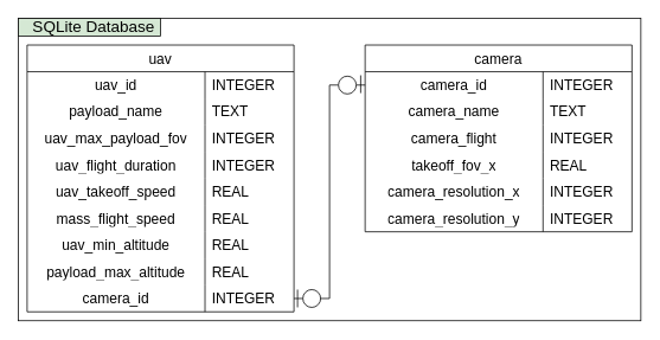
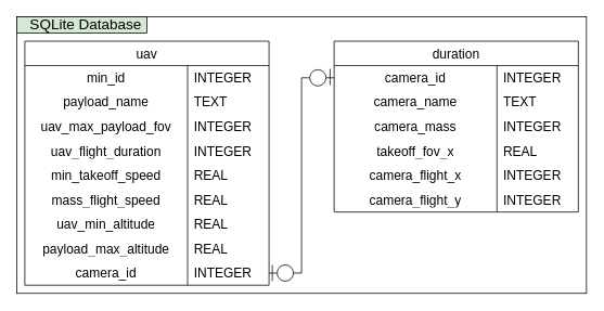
  <mxCell id="0" />
  <mxCell id="1" parent="0" />
  <mxCell id="2" value="" style="rounded=0;whiteSpace=wrap;html=1;" parent="1" vertex="1"><mxGeometry width="700" height="340" as="geometry" x="20" y="20" /></mxCell>
  <mxCell id="3" value="uav" style="shape=table;startSize=30;container=1;collapsible=0;childLayout=tableLayout;fixedRows=1;rowLines=0;fontStyle=0;strokeColor=default;fontSize=16;" parent="1" vertex="1"><mxGeometry x="30" y="50" width="300" height="300" as="geometry" /></mxCell>
  <mxCell id="4" value="" style="shape=tableRow;horizontal=0;startSize=0;swimlaneHead=0;swimlaneBody=0;top=0;left=0;bottom=0;right=0;collapsible=0;dropTarget=0;fillColor=none;points=[[0,0.5],[1,0.5]];portConstraint=eastwest;strokeColor=inherit;fontSize=16;" parent="3" vertex="1"><mxGeometry y="30" width="300" height="30" as="geometry" /></mxCell>
- <mxCell id="5" value="uav_id" style="shape=partialRectangle;html=1;whiteSpace=wrap;connectable=0;fillColor=none;top=0;left=0;bottom=0;right=0;overflow=hidden;pointerEvents=1;strokeColor=inherit;fontSize=16;" parent="4" vertex="1"><mxGeometry width="200" height="30" as="geometry"><mxRectangle width="200" height="30" as="alternateBounds" /></mxGeometry></mxCell>
+ <mxCell id="5" value="min_id" style="shape=partialRectangle;html=1;whiteSpace=wrap;connectable=0;fillColor=none;top=0;left=0;bottom=0;right=0;overflow=hidden;pointerEvents=1;strokeColor=inherit;fontSize=16;" parent="4" vertex="1"><mxGeometry width="200" height="30" as="geometry"><mxRectangle width="200" height="30" as="alternateBounds" /></mxGeometry></mxCell>
  <mxCell id="6" value="INTEGER" style="shape=partialRectangle;html=1;whiteSpace=wrap;connectable=0;fillColor=none;top=0;left=0;bottom=0;right=0;align=left;spacingLeft=6;overflow=hidden;strokeColor=inherit;fontSize=16;" parent="4" vertex="1"><mxGeometry x="200" width="100" height="30" as="geometry"><mxRectangle width="100" height="30" as="alternateBounds" /></mxGeometry></mxCell>
  <mxCell id="7" value="" style="shape=tableRow;horizontal=0;startSize=0;swimlaneHead=0;swimlaneBody=0;top=0;left=0;bottom=0;right=0;collapsible=0;dropTarget=0;fillColor=none;points=[[0,0.5],[1,0.5]];portConstraint=eastwest;strokeColor=inherit;fontSize=16;" parent="3" vertex="1"><mxGeometry y="60" width="300" height="30" as="geometry" /></mxCell>
  <mxCell id="8" value="payload_name" style="shape=partialRectangle;html=1;whiteSpace=wrap;connectable=0;fillColor=none;top=0;left=0;bottom=0;right=0;overflow=hidden;strokeColor=inherit;fontSize=16;align=center;" parent="7" vertex="1"><mxGeometry width="200" height="30" as="geometry"><mxRectangle width="200" height="30" as="alternateBounds" /></mxGeometry></mxCell>
  <mxCell id="9" value="TEXT" style="shape=partialRectangle;html=1;whiteSpace=wrap;connectable=0;fillColor=none;top=0;left=0;bottom=0;right=0;align=left;spacingLeft=6;overflow=hidden;strokeColor=inherit;fontSize=16;" parent="7" vertex="1"><mxGeometry x="200" width="100" height="30" as="geometry"><mxRectangle width="100" height="30" as="alternateBounds" /></mxGeometry></mxCell>
  <mxCell id="10" value="" style="shape=tableRow;horizontal=0;startSize=0;swimlaneHead=0;swimlaneBody=0;top=0;left=0;bottom=0;right=0;collapsible=0;dropTarget=0;fillColor=none;points=[[0,0.5],[1,0.5]];portConstraint=eastwest;strokeColor=inherit;fontSize=16;" parent="3" vertex="1"><mxGeometry y="90" width="300" height="30" as="geometry" /></mxCell>
  <mxCell id="11" value="uav_max_payload_fov" style="shape=partialRectangle;html=1;whiteSpace=wrap;connectable=0;fillColor=none;top=0;left=0;bottom=0;right=0;overflow=hidden;strokeColor=inherit;fontSize=16;" parent="10" vertex="1"><mxGeometry width="200" height="30" as="geometry"><mxRectangle width="200" height="30" as="alternateBounds" /></mxGeometry></mxCell>
  <mxCell id="12" value="INTEGER" style="shape=partialRectangle;html=1;whiteSpace=wrap;connectable=0;fillColor=none;top=0;left=0;bottom=0;right=0;align=left;spacingLeft=6;overflow=hidden;strokeColor=inherit;fontSize=16;" parent="10" vertex="1"><mxGeometry x="200" width="100" height="30" as="geometry"><mxRectangle width="100" height="30" as="alternateBounds" /></mxGeometry></mxCell>
  <mxCell id="13" style="shape=tableRow;horizontal=0;startSize=0;swimlaneHead=0;swimlaneBody=0;top=0;left=0;bottom=0;right=0;collapsible=0;dropTarget=0;fillColor=none;points=[[0,0.5],[1,0.5]];portConstraint=eastwest;strokeColor=inherit;fontSize=16;" parent="3" vertex="1"><mxGeometry y="120" width="300" height="30" as="geometry" /></mxCell>
  <mxCell id="14" value="uav_flight_duration" style="shape=partialRectangle;html=1;whiteSpace=wrap;connectable=0;fillColor=none;top=0;left=0;bottom=0;right=0;overflow=hidden;strokeColor=inherit;fontSize=16;" parent="13" vertex="1"><mxGeometry width="200" height="30" as="geometry"><mxRectangle width="200" height="30" as="alternateBounds" /></mxGeometry></mxCell>
  <mxCell id="15" value="INTEGER" style="shape=partialRectangle;html=1;whiteSpace=wrap;connectable=0;fillColor=none;top=0;left=0;bottom=0;right=0;align=left;spacingLeft=6;overflow=hidden;strokeColor=inherit;fontSize=16;" parent="13" vertex="1"><mxGeometry x="200" width="100" height="30" as="geometry"><mxRectangle width="100" height="30" as="alternateBounds" /></mxGeometry></mxCell>
  <mxCell id="16" style="shape=tableRow;horizontal=0;startSize=0;swimlaneHead=0;swimlaneBody=0;top=0;left=0;bottom=0;right=0;collapsible=0;dropTarget=0;fillColor=none;points=[[0,0.5],[1,0.5]];portConstraint=eastwest;strokeColor=inherit;fontSize=16;" parent="3" vertex="1"><mxGeometry y="150" width="300" height="30" as="geometry" /></mxCell>
- <mxCell id="17" value="uav_takeoff_speed" style="shape=partialRectangle;html=1;whiteSpace=wrap;connectable=0;fillColor=none;top=0;left=0;bottom=0;right=0;overflow=hidden;strokeColor=inherit;fontSize=16;" parent="16" vertex="1"><mxGeometry width="200" height="30" as="geometry"><mxRectangle width="200" height="30" as="alternateBounds" /></mxGeometry></mxCell>
+ <mxCell id="17" value="min_takeoff_speed" style="shape=partialRectangle;html=1;whiteSpace=wrap;connectable=0;fillColor=none;top=0;left=0;bottom=0;right=0;overflow=hidden;strokeColor=inherit;fontSize=16;" parent="16" vertex="1"><mxGeometry width="200" height="30" as="geometry"><mxRectangle width="200" height="30" as="alternateBounds" /></mxGeometry></mxCell>
  <mxCell id="18" value="REAL" style="shape=partialRectangle;html=1;whiteSpace=wrap;connectable=0;fillColor=none;top=0;left=0;bottom=0;right=0;align=left;spacingLeft=6;overflow=hidden;strokeColor=inherit;fontSize=16;" parent="16" vertex="1"><mxGeometry x="200" width="100" height="30" as="geometry"><mxRectangle width="100" height="30" as="alternateBounds" /></mxGeometry></mxCell>
  <mxCell id="19" style="shape=tableRow;horizontal=0;startSize=0;swimlaneHead=0;swimlaneBody=0;top=0;left=0;bottom=0;right=0;collapsible=0;dropTarget=0;fillColor=none;points=[[0,0.5],[1,0.5]];portConstraint=eastwest;strokeColor=inherit;fontSize=16;" parent="3" vertex="1"><mxGeometry y="180" width="300" height="30" as="geometry" /></mxCell>
  <mxCell id="20" value="mass_flight_speed" style="shape=partialRectangle;html=1;whiteSpace=wrap;connectable=0;fillColor=none;top=0;left=0;bottom=0;right=0;overflow=hidden;strokeColor=inherit;fontSize=16;" parent="19" vertex="1"><mxGeometry width="200" height="30" as="geometry"><mxRectangle width="200" height="30" as="alternateBounds" /></mxGeometry></mxCell>
  <mxCell id="21" value="REAL" style="shape=partialRectangle;html=1;whiteSpace=wrap;connectable=0;fillColor=none;top=0;left=0;bottom=0;right=0;align=left;spacingLeft=6;overflow=hidden;strokeColor=inherit;fontSize=16;" parent="19" vertex="1"><mxGeometry x="200" width="100" height="30" as="geometry"><mxRectangle width="100" height="30" as="alternateBounds" /></mxGeometry></mxCell>
  <mxCell id="22" style="shape=tableRow;horizontal=0;startSize=0;swimlaneHead=0;swimlaneBody=0;top=0;left=0;bottom=0;right=0;collapsible=0;dropTarget=0;fillColor=none;points=[[0,0.5],[1,0.5]];portConstraint=eastwest;strokeColor=inherit;fontSize=16;" parent="3" vertex="1"><mxGeometry y="210" width="300" height="30" as="geometry" /></mxCell>
  <mxCell id="23" value="uav_min_altitude" style="shape=partialRectangle;html=1;whiteSpace=wrap;connectable=0;fillColor=none;top=0;left=0;bottom=0;right=0;overflow=hidden;strokeColor=inherit;fontSize=16;" parent="22" vertex="1"><mxGeometry width="200" height="30" as="geometry"><mxRectangle width="200" height="30" as="alternateBounds" /></mxGeometry></mxCell>
  <mxCell id="24" value="REAL" style="shape=partialRectangle;html=1;whiteSpace=wrap;connectable=0;fillColor=none;top=0;left=0;bottom=0;right=0;align=left;spacingLeft=6;overflow=hidden;strokeColor=inherit;fontSize=16;" parent="22" vertex="1"><mxGeometry x="200" width="100" height="30" as="geometry"><mxRectangle width="100" height="30" as="alternateBounds" /></mxGeometry></mxCell>
  <mxCell id="25" style="shape=tableRow;horizontal=0;startSize=0;swimlaneHead=0;swimlaneBody=0;top=0;left=0;bottom=0;right=0;collapsible=0;dropTarget=0;fillColor=none;points=[[0,0.5],[1,0.5]];portConstraint=eastwest;strokeColor=inherit;fontSize=16;" parent="3" vertex="1"><mxGeometry y="240" width="300" height="30" as="geometry" /></mxCell>
  <mxCell id="26" value="payload_max_altitude" style="shape=partialRectangle;html=1;whiteSpace=wrap;connectable=0;fillColor=none;top=0;left=0;bottom=0;right=0;overflow=hidden;strokeColor=inherit;fontSize=16;" parent="25" vertex="1"><mxGeometry width="200" height="30" as="geometry"><mxRectangle width="200" height="30" as="alternateBounds" /></mxGeometry></mxCell>
  <mxCell id="27" value="REAL" style="shape=partialRectangle;html=1;whiteSpace=wrap;connectable=0;fillColor=none;top=0;left=0;bottom=0;right=0;align=left;spacingLeft=6;overflow=hidden;strokeColor=inherit;fontSize=16;" parent="25" vertex="1"><mxGeometry x="200" width="100" height="30" as="geometry"><mxRectangle width="100" height="30" as="alternateBounds" /></mxGeometry></mxCell>
  <mxCell id="28" style="shape=tableRow;horizontal=0;startSize=0;swimlaneHead=0;swimlaneBody=0;top=0;left=0;bottom=0;right=0;collapsible=0;dropTarget=0;fillColor=none;points=[[0,0.5],[1,0.5]];portConstraint=eastwest;strokeColor=inherit;fontSize=16;" parent="3" vertex="1"><mxGeometry y="270" width="300" height="30" as="geometry" /></mxCell>
  <mxCell id="29" value="camera_id" style="shape=partialRectangle;html=1;whiteSpace=wrap;connectable=0;fillColor=none;top=0;left=0;bottom=0;right=0;overflow=hidden;strokeColor=inherit;fontSize=16;" parent="28" vertex="1"><mxGeometry width="200" height="30" as="geometry"><mxRectangle width="200" height="30" as="alternateBounds" /></mxGeometry></mxCell>
  <mxCell id="30" value="INTEGER" style="shape=partialRectangle;html=1;whiteSpace=wrap;connectable=0;fillColor=none;top=0;left=0;bottom=0;right=0;align=left;spacingLeft=6;overflow=hidden;strokeColor=inherit;fontSize=16;" parent="28" vertex="1"><mxGeometry x="200" width="100" height="30" as="geometry"><mxRectangle width="100" height="30" as="alternateBounds" /></mxGeometry></mxCell>
  <mxCell id="31" value="" style="shape=tableRow;horizontal=0;startSize=0;swimlaneHead=0;swimlaneBody=0;top=0;left=0;bottom=0;right=0;collapsible=0;dropTarget=0;fillColor=none;points=[[0,0.5],[1,0.5]];portConstraint=eastwest;strokeColor=inherit;fontSize=16;" parent="1" vertex="1"><mxGeometry x="100" y="230" width="180" height="30" as="geometry" /></mxCell>
- <mxCell id="32" value="camera" style="shape=table;startSize=30;container=1;collapsible=0;childLayout=tableLayout;fixedRows=1;rowLines=0;fontStyle=0;strokeColor=default;fontSize=16;" parent="1" vertex="1"><mxGeometry x="410" y="50" width="300" height="210" as="geometry" /></mxCell>
+ <mxCell id="32" value="duration" style="shape=table;startSize=30;container=1;collapsible=0;childLayout=tableLayout;fixedRows=1;rowLines=0;fontStyle=0;strokeColor=default;fontSize=16;" parent="1" vertex="1"><mxGeometry x="410" y="50" width="300" height="210" as="geometry" /></mxCell>
  <mxCell id="33" value="" style="shape=tableRow;horizontal=0;startSize=0;swimlaneHead=0;swimlaneBody=0;top=0;left=0;bottom=0;right=0;collapsible=0;dropTarget=0;fillColor=none;points=[[0,0.5],[1,0.5]];portConstraint=eastwest;strokeColor=inherit;fontSize=16;" parent="32" vertex="1"><mxGeometry y="30" width="300" height="30" as="geometry" /></mxCell>
  <mxCell id="34" value="camera_id" style="shape=partialRectangle;html=1;whiteSpace=wrap;connectable=0;fillColor=none;top=0;left=0;bottom=0;right=0;overflow=hidden;pointerEvents=1;strokeColor=inherit;fontSize=16;" parent="33" vertex="1"><mxGeometry width="200" height="30" as="geometry"><mxRectangle width="200" height="30" as="alternateBounds" /></mxGeometry></mxCell>
  <mxCell id="35" value="INTEGER" style="shape=partialRectangle;html=1;whiteSpace=wrap;connectable=0;fillColor=none;top=0;left=0;bottom=0;right=0;align=left;spacingLeft=6;overflow=hidden;strokeColor=inherit;fontSize=16;" parent="33" vertex="1"><mxGeometry x="200" width="100" height="30" as="geometry"><mxRectangle width="100" height="30" as="alternateBounds" /></mxGeometry></mxCell>
  <mxCell id="36" value="" style="shape=tableRow;horizontal=0;startSize=0;swimlaneHead=0;swimlaneBody=0;top=0;left=0;bottom=0;right=0;collapsible=0;dropTarget=0;fillColor=none;points=[[0,0.5],[1,0.5]];portConstraint=eastwest;strokeColor=inherit;fontSize=16;" parent="32" vertex="1"><mxGeometry y="60" width="300" height="30" as="geometry" /></mxCell>
  <mxCell id="37" value="camera_name" style="shape=partialRectangle;html=1;whiteSpace=wrap;connectable=0;fillColor=none;top=0;left=0;bottom=0;right=0;overflow=hidden;strokeColor=inherit;fontSize=16;align=center;" parent="36" vertex="1"><mxGeometry width="200" height="30" as="geometry"><mxRectangle width="200" height="30" as="alternateBounds" /></mxGeometry></mxCell>
  <mxCell id="38" value="TEXT" style="shape=partialRectangle;html=1;whiteSpace=wrap;connectable=0;fillColor=none;top=0;left=0;bottom=0;right=0;align=left;spacingLeft=6;overflow=hidden;strokeColor=inherit;fontSize=16;" parent="36" vertex="1"><mxGeometry x="200" width="100" height="30" as="geometry"><mxRectangle width="100" height="30" as="alternateBounds" /></mxGeometry></mxCell>
  <mxCell id="39" value="" style="shape=tableRow;horizontal=0;startSize=0;swimlaneHead=0;swimlaneBody=0;top=0;left=0;bottom=0;right=0;collapsible=0;dropTarget=0;fillColor=none;points=[[0,0.5],[1,0.5]];portConstraint=eastwest;strokeColor=inherit;fontSize=16;" parent="32" vertex="1"><mxGeometry y="90" width="300" height="30" as="geometry" /></mxCell>
- <mxCell id="40" value="camera_flight" style="shape=partialRectangle;html=1;whiteSpace=wrap;connectable=0;fillColor=none;top=0;left=0;bottom=0;right=0;overflow=hidden;strokeColor=inherit;fontSize=16;" parent="39" vertex="1"><mxGeometry width="200" height="30" as="geometry"><mxRectangle width="200" height="30" as="alternateBounds" /></mxGeometry></mxCell>
+ <mxCell id="40" value="camera_mass" style="shape=partialRectangle;html=1;whiteSpace=wrap;connectable=0;fillColor=none;top=0;left=0;bottom=0;right=0;overflow=hidden;strokeColor=inherit;fontSize=16;" parent="39" vertex="1"><mxGeometry width="200" height="30" as="geometry"><mxRectangle width="200" height="30" as="alternateBounds" /></mxGeometry></mxCell>
  <mxCell id="41" value="INTEGER" style="shape=partialRectangle;html=1;whiteSpace=wrap;connectable=0;fillColor=none;top=0;left=0;bottom=0;right=0;align=left;spacingLeft=6;overflow=hidden;strokeColor=inherit;fontSize=16;" parent="39" vertex="1"><mxGeometry x="200" width="100" height="30" as="geometry"><mxRectangle width="100" height="30" as="alternateBounds" /></mxGeometry></mxCell>
  <mxCell id="42" style="shape=tableRow;horizontal=0;startSize=0;swimlaneHead=0;swimlaneBody=0;top=0;left=0;bottom=0;right=0;collapsible=0;dropTarget=0;fillColor=none;points=[[0,0.5],[1,0.5]];portConstraint=eastwest;strokeColor=inherit;fontSize=16;" parent="32" vertex="1"><mxGeometry y="120" width="300" height="30" as="geometry" /></mxCell>
  <mxCell id="43" value="takeoff_fov_x" style="shape=partialRectangle;html=1;whiteSpace=wrap;connectable=0;fillColor=none;top=0;left=0;bottom=0;right=0;overflow=hidden;strokeColor=inherit;fontSize=16;" parent="42" vertex="1"><mxGeometry width="200" height="30" as="geometry"><mxRectangle width="200" height="30" as="alternateBounds" /></mxGeometry></mxCell>
  <mxCell id="44" value="REAL" style="shape=partialRectangle;html=1;whiteSpace=wrap;connectable=0;fillColor=none;top=0;left=0;bottom=0;right=0;align=left;spacingLeft=6;overflow=hidden;strokeColor=inherit;fontSize=16;" parent="42" vertex="1"><mxGeometry x="200" width="100" height="30" as="geometry"><mxRectangle width="100" height="30" as="alternateBounds" /></mxGeometry></mxCell>
  <mxCell id="45" style="shape=tableRow;horizontal=0;startSize=0;swimlaneHead=0;swimlaneBody=0;top=0;left=0;bottom=0;right=0;collapsible=0;dropTarget=0;fillColor=none;points=[[0,0.5],[1,0.5]];portConstraint=eastwest;strokeColor=inherit;fontSize=16;" parent="32" vertex="1"><mxGeometry y="150" width="300" height="30" as="geometry" /></mxCell>
- <mxCell id="46" value="camera_resolution_x" style="shape=partialRectangle;html=1;whiteSpace=wrap;connectable=0;fillColor=none;top=0;left=0;bottom=0;right=0;overflow=hidden;strokeColor=inherit;fontSize=16;" parent="45" vertex="1"><mxGeometry width="200" height="30" as="geometry"><mxRectangle width="200" height="30" as="alternateBounds" /></mxGeometry></mxCell>
+ <mxCell id="46" value="camera_flight_x" style="shape=partialRectangle;html=1;whiteSpace=wrap;connectable=0;fillColor=none;top=0;left=0;bottom=0;right=0;overflow=hidden;strokeColor=inherit;fontSize=16;" parent="45" vertex="1"><mxGeometry width="200" height="30" as="geometry"><mxRectangle width="200" height="30" as="alternateBounds" /></mxGeometry></mxCell>
  <mxCell id="47" value="INTEGER" style="shape=partialRectangle;html=1;whiteSpace=wrap;connectable=0;fillColor=none;top=0;left=0;bottom=0;right=0;align=left;spacingLeft=6;overflow=hidden;strokeColor=inherit;fontSize=16;" parent="45" vertex="1"><mxGeometry x="200" width="100" height="30" as="geometry"><mxRectangle width="100" height="30" as="alternateBounds" /></mxGeometry></mxCell>
  <mxCell id="48" style="shape=tableRow;horizontal=0;startSize=0;swimlaneHead=0;swimlaneBody=0;top=0;left=0;bottom=0;right=0;collapsible=0;dropTarget=0;fillColor=none;points=[[0,0.5],[1,0.5]];portConstraint=eastwest;strokeColor=inherit;fontSize=16;" parent="32" vertex="1"><mxGeometry y="180" width="300" height="30" as="geometry" /></mxCell>
- <mxCell id="49" value="camera_resolution_y" style="shape=partialRectangle;html=1;whiteSpace=wrap;connectable=0;fillColor=none;top=0;left=0;bottom=0;right=0;overflow=hidden;strokeColor=inherit;fontSize=16;" parent="48" vertex="1"><mxGeometry width="200" height="30" as="geometry"><mxRectangle width="200" height="30" as="alternateBounds" /></mxGeometry></mxCell>
+ <mxCell id="49" value="camera_flight_y" style="shape=partialRectangle;html=1;whiteSpace=wrap;connectable=0;fillColor=none;top=0;left=0;bottom=0;right=0;overflow=hidden;strokeColor=inherit;fontSize=16;" parent="48" vertex="1"><mxGeometry width="200" height="30" as="geometry"><mxRectangle width="200" height="30" as="alternateBounds" /></mxGeometry></mxCell>
  <mxCell id="50" value="INTEGER" style="shape=partialRectangle;html=1;whiteSpace=wrap;connectable=0;fillColor=none;top=0;left=0;bottom=0;right=0;align=left;spacingLeft=6;overflow=hidden;strokeColor=inherit;fontSize=16;" parent="48" vertex="1"><mxGeometry x="200" width="100" height="30" as="geometry"><mxRectangle width="100" height="30" as="alternateBounds" /></mxGeometry></mxCell>
  <mxCell id="51" value="&lt;font style=&quot;font-size: 18px;&quot;&gt;&amp;nbsp; SQLite Database&lt;/font&gt;" style="rounded=0;whiteSpace=wrap;html=1;fillColor=#d5e8d4;" parent="1" vertex="1"><mxGeometry width="160" height="20" as="geometry" x="20" y="20" /></mxCell>
  <mxCell id="52" value="" style="endArrow=none;html=1;rounded=0;exitX=1;exitY=0.5;exitDx=0;exitDy=0;entryX=0;entryY=0.5;entryDx=0;entryDy=0;edgeStyle=orthogonalEdgeStyle;endFill=0;startArrow=none;startFill=0;" parent="1" source="57" target="33" edge="1"><mxGeometry width="50" height="50" relative="1" as="geometry"><mxPoint x="420" y="90" as="sourcePoint" /><mxPoint x="470" y="40" as="targetPoint" /></mxGeometry></mxCell>
  <mxCell id="53" value="" style="endArrow=none;html=1;rounded=0;" edge="1" parent="1"><mxGeometry width="50" height="50" relative="1" as="geometry"><mxPoint x="334" y="345" as="sourcePoint" /><mxPoint x="334" y="325" as="targetPoint" /></mxGeometry></mxCell>
  <mxCell id="54" value="" style="endArrow=none;html=1;rounded=0;exitX=1;exitY=0.5;exitDx=0;exitDy=0;entryX=0;entryY=0.5;entryDx=0;entryDy=0;edgeStyle=orthogonalEdgeStyle;endFill=0;startArrow=none;startFill=0;" edge="1" parent="1" source="28" target="55"><mxGeometry width="50" height="50" relative="1" as="geometry"><mxPoint x="330" y="335" as="sourcePoint" /><mxPoint x="380" y="95" as="targetPoint" /></mxGeometry></mxCell>
  <mxCell id="55" value="" style="ellipse;whiteSpace=wrap;html=1;aspect=fixed;" vertex="1" parent="1"><mxGeometry x="340" y="325" width="20" height="20" as="geometry" /></mxCell>
  <mxCell id="56" value="" style="endArrow=none;html=1;rounded=0;exitX=1;exitY=0.5;exitDx=0;exitDy=0;entryX=0;entryY=0.5;entryDx=0;entryDy=0;edgeStyle=orthogonalEdgeStyle;endFill=0;startArrow=none;startFill=0;" edge="1" parent="1" source="55" target="57"><mxGeometry width="50" height="50" relative="1" as="geometry"><mxPoint x="360" y="335" as="sourcePoint" /><mxPoint x="410" y="95" as="targetPoint" /></mxGeometry></mxCell>
  <mxCell id="57" value="" style="ellipse;whiteSpace=wrap;html=1;aspect=fixed;" vertex="1" parent="1"><mxGeometry x="380" y="85" width="20" height="20" as="geometry" /></mxCell>
  <mxCell id="58" value="" style="endArrow=none;html=1;rounded=0;" edge="1" parent="1"><mxGeometry width="50" height="50" relative="1" as="geometry"><mxPoint x="405" y="104" as="sourcePoint" /><mxPoint x="405" y="84" as="targetPoint" /></mxGeometry></mxCell>
